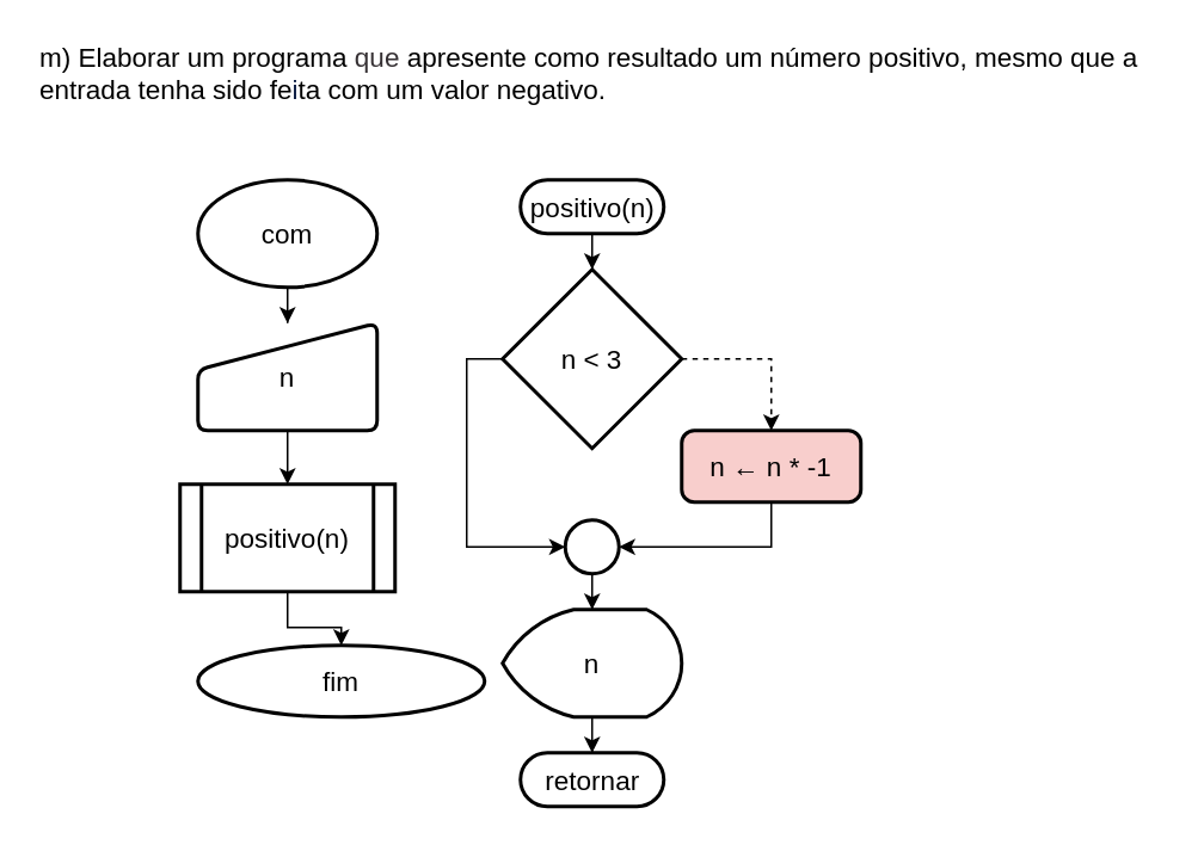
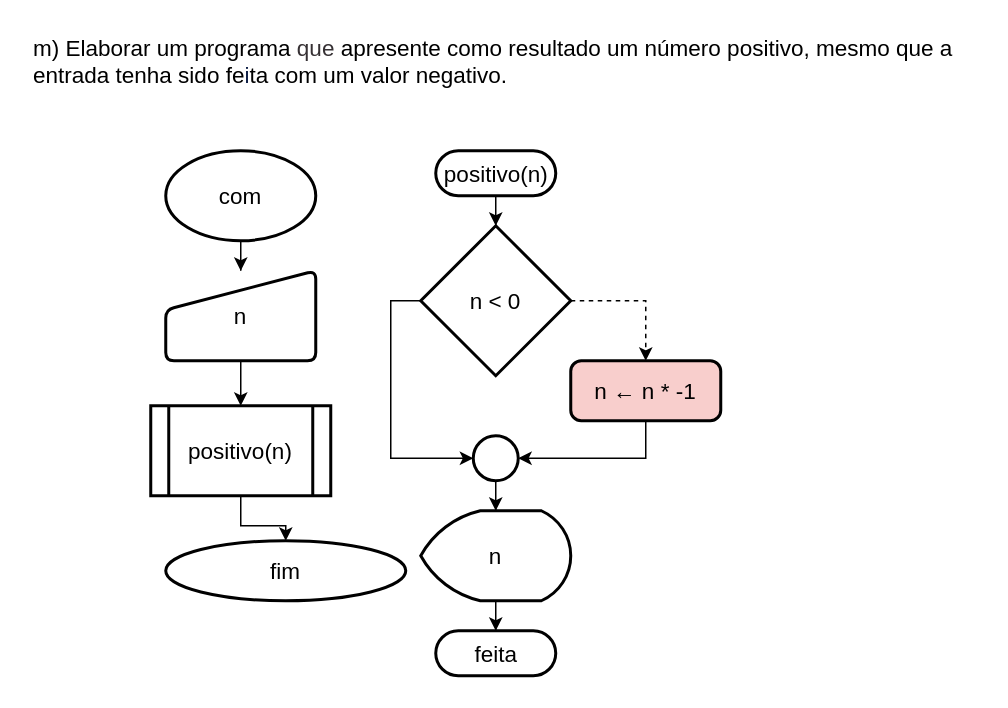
  <mxCell id="0" />
  <mxCell id="1" parent="0" />
  <mxCell id="2" value="&lt;span class=&quot;fontstyle0&quot; style=&quot;font-size: 15px;&quot;&gt;m) Elaborar um programa &lt;/span&gt;&lt;span style=&quot;color: rgb(54, 49, 52); font-size: 15px;&quot; class=&quot;fontstyle0&quot;&gt;que &lt;/span&gt;&lt;span class=&quot;fontstyle0&quot; style=&quot;font-size: 15px;&quot;&gt;apresente como resultado um número positivo, mesmo que a&lt;br style=&quot;font-size: 15px;&quot;&gt;entrada tenha sido fe&lt;/span&gt;&lt;span style=&quot;color: rgb(17, 33, 71); font-size: 15px;&quot; class=&quot;fontstyle0&quot;&gt;i&lt;/span&gt;&lt;span class=&quot;fontstyle0&quot; style=&quot;font-size: 15px;&quot;&gt;ta com um valor negativo.&lt;/span&gt; &lt;br style=&quot;font-size: 15px;&quot;&gt;" style="text;html=1;align=left;verticalAlign=middle;resizable=0;points=[];autosize=1;strokeColor=none;fillColor=none;fontSize=15;" vertex="1" parent="1"><mxGeometry width="630" height="40" as="geometry" x="20" y="20" /></mxCell>
  <mxCell id="3" value="" style="edgeStyle=orthogonalEdgeStyle;rounded=0;orthogonalLoop=1;jettySize=auto;html=1;fontSize=15;" edge="1" parent="1" source="4" target="21"><mxGeometry relative="1" as="geometry" /></mxCell>
  <mxCell id="4" value="n" style="html=1;strokeWidth=2;shape=manualInput;whiteSpace=wrap;rounded=1;size=26;arcSize=11;fontSize=15;" vertex="1" parent="1"><mxGeometry x="110" y="180" width="100" height="60" as="geometry" /></mxCell>
  <mxCell id="5" value="" style="edgeStyle=orthogonalEdgeStyle;rounded=0;orthogonalLoop=1;jettySize=auto;html=1;fontSize=15;" edge="1" parent="1" source="6" target="10"><mxGeometry relative="1" as="geometry" /></mxCell>
  <mxCell id="6" value="n" style="strokeWidth=2;html=1;shape=mxgraph.flowchart.display;whiteSpace=wrap;fontSize=15;" vertex="1" parent="1"><mxGeometry x="280" y="340" width="100" height="60" as="geometry" /></mxCell>
  <mxCell id="7" value="fim" style="strokeWidth=2;html=1;shape=mxgraph.flowchart.start_1;whiteSpace=wrap;fontSize=15;" vertex="1" parent="1"><mxGeometry x="110" y="360" width="160" height="40" as="geometry" /></mxCell>
  <mxCell id="8" value="" style="edgeStyle=orthogonalEdgeStyle;rounded=0;orthogonalLoop=1;jettySize=auto;html=1;fontSize=15;" edge="1" parent="1" source="9" target="4"><mxGeometry relative="1" as="geometry" /></mxCell>
  <mxCell id="9" value="com" style="strokeWidth=2;html=1;shape=mxgraph.flowchart.start_1;whiteSpace=wrap;fontSize=15;" vertex="1" parent="1"><mxGeometry x="110" y="100" width="100" height="60" as="geometry" /></mxCell>
- <mxCell id="10" value="retornar" style="html=1;dashed=0;whitespace=wrap;shape=mxgraph.dfd.start;fontSize=15;strokeWidth=2;" vertex="1" parent="1"><mxGeometry x="290" y="420" width="80" height="30" as="geometry" /></mxCell>
+ <mxCell id="10" value="feita" style="html=1;dashed=0;whitespace=wrap;shape=mxgraph.dfd.start;fontSize=15;strokeWidth=2;" vertex="1" parent="1"><mxGeometry x="290" y="420" width="80" height="30" as="geometry" /></mxCell>
  <mxCell id="11" value="" style="edgeStyle=orthogonalEdgeStyle;rounded=0;orthogonalLoop=1;jettySize=auto;html=1;fontSize=15;" edge="1" parent="1" source="12" target="15"><mxGeometry relative="1" as="geometry" /></mxCell>
  <mxCell id="12" value="positivo(n)" style="html=1;dashed=0;whitespace=wrap;shape=mxgraph.dfd.start;fontSize=15;strokeWidth=2;" vertex="1" parent="1"><mxGeometry x="290" y="100" width="80" height="30" as="geometry" /></mxCell>
  <mxCell id="13" style="edgeStyle=orthogonalEdgeStyle;rounded=0;orthogonalLoop=1;jettySize=auto;html=1;exitX=1;exitY=0.5;exitDx=0;exitDy=0;exitPerimeter=0;entryX=0.5;entryY=0;entryDx=0;entryDy=0;fontSize=15;dashed=1;" edge="1" parent="1" source="15" target="17"><mxGeometry relative="1" as="geometry" /></mxCell>
  <mxCell id="14" style="edgeStyle=orthogonalEdgeStyle;rounded=0;orthogonalLoop=1;jettySize=auto;html=1;exitX=0;exitY=0.5;exitDx=0;exitDy=0;exitPerimeter=0;entryX=0;entryY=0.5;entryDx=0;entryDy=0;entryPerimeter=0;fontSize=15;" edge="1" parent="1" source="15" target="19"><mxGeometry relative="1" as="geometry" /></mxCell>
- <mxCell id="15" value="n &amp;lt; 3" style="strokeWidth=2;html=1;shape=mxgraph.flowchart.decision;whiteSpace=wrap;fontSize=15;" vertex="1" parent="1"><mxGeometry x="280" y="150" width="100" height="100" as="geometry" /></mxCell>
+ <mxCell id="15" value="n &amp;lt; 0" style="strokeWidth=2;html=1;shape=mxgraph.flowchart.decision;whiteSpace=wrap;fontSize=15;" vertex="1" parent="1"><mxGeometry x="280" y="150" width="100" height="100" as="geometry" /></mxCell>
  <mxCell id="16" style="edgeStyle=orthogonalEdgeStyle;rounded=0;orthogonalLoop=1;jettySize=auto;html=1;exitX=0.5;exitY=1;exitDx=0;exitDy=0;entryX=1;entryY=0.5;entryDx=0;entryDy=0;entryPerimeter=0;fontSize=15;" edge="1" parent="1" source="17" target="19"><mxGeometry relative="1" as="geometry" /></mxCell>
  <mxCell id="17" value="n ← n * -1" style="rounded=1;whiteSpace=wrap;html=1;absoluteArcSize=1;arcSize=14;strokeWidth=2;fontSize=15;fillColor=#f8cecc;" vertex="1" parent="1"><mxGeometry x="380" y="240" width="100" height="40" as="geometry" /></mxCell>
  <mxCell id="18" value="" style="edgeStyle=orthogonalEdgeStyle;rounded=0;orthogonalLoop=1;jettySize=auto;html=1;fontSize=15;" edge="1" parent="1" source="19" target="6"><mxGeometry relative="1" as="geometry" /></mxCell>
  <mxCell id="19" value="" style="verticalLabelPosition=bottom;verticalAlign=top;html=1;shape=mxgraph.flowchart.on-page_reference;fontSize=15;strokeWidth=2;" vertex="1" parent="1"><mxGeometry x="315" y="290" width="30" height="30" as="geometry" /></mxCell>
  <mxCell id="20" value="" style="edgeStyle=orthogonalEdgeStyle;rounded=0;orthogonalLoop=1;jettySize=auto;html=1;fontSize=15;" edge="1" parent="1" source="21" target="7"><mxGeometry relative="1" as="geometry" /></mxCell>
  <mxCell id="21" value="positivo(n)" style="shape=process;whiteSpace=wrap;html=1;backgroundOutline=1;fontSize=15;strokeWidth=2;rounded=1;arcSize=0;" vertex="1" parent="1"><mxGeometry x="100" y="270" width="120" height="60" as="geometry" /></mxCell>
